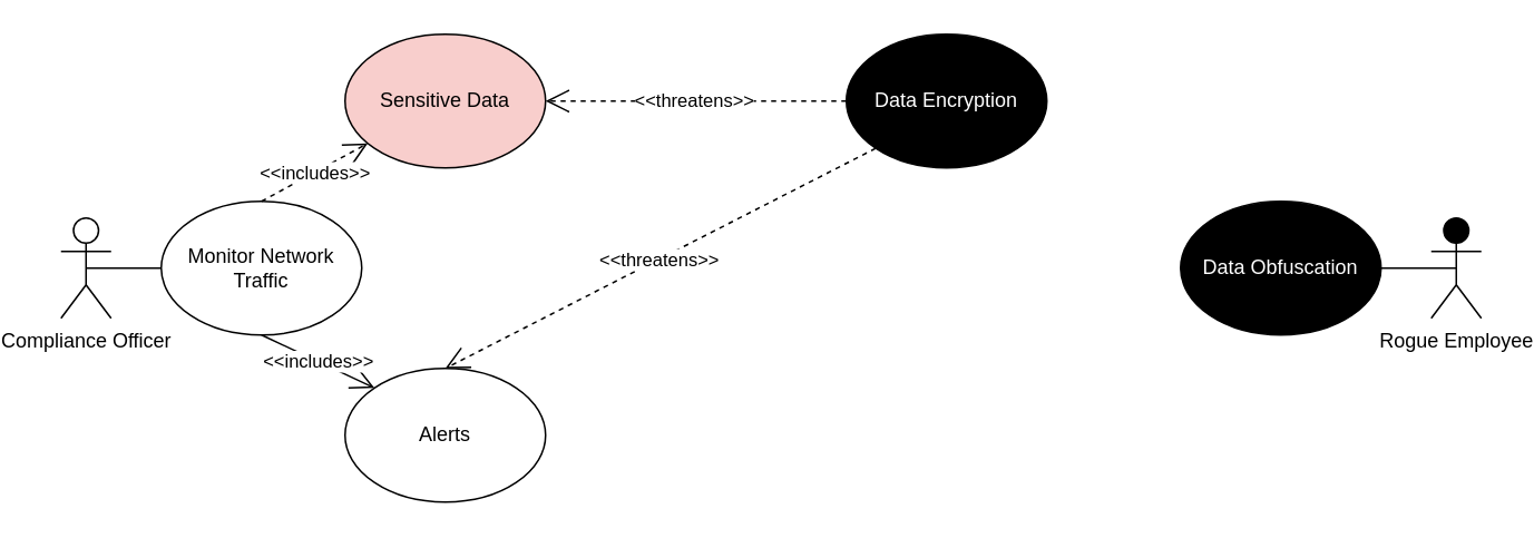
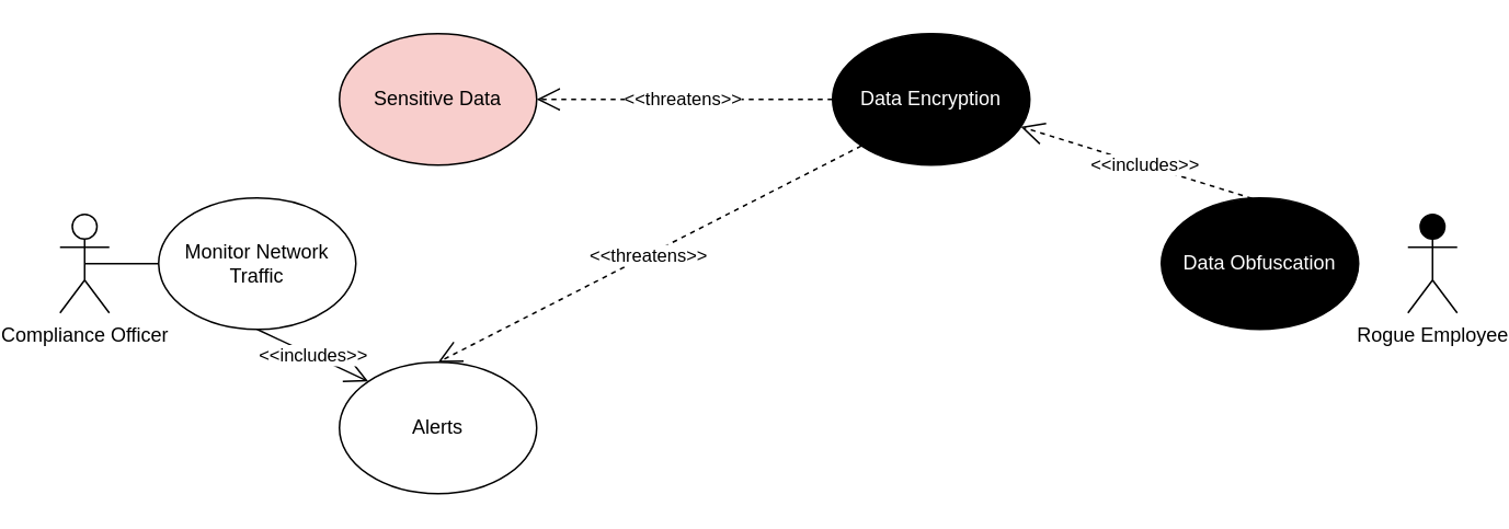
  <mxCell id="0" />
  <mxCell id="1" parent="0" />
  <mxCell id="2" value="Compliance Officer" style="shape=umlActor;verticalLabelPosition=bottom;verticalAlign=top;html=1;outlineConnect=0;" vertex="1" parent="1"><mxGeometry x="20" y="130" width="30" height="60" as="geometry" /></mxCell>
  <mxCell id="3" value="Monitor Network Traffic" style="ellipse;whiteSpace=wrap;html=1;" vertex="1" parent="1"><mxGeometry x="80" y="120" width="120" height="80" as="geometry" /></mxCell>
  <mxCell id="4" value="Sensitive Data" style="ellipse;whiteSpace=wrap;html=1;fillColor=#f8cecc;" vertex="1" parent="1"><mxGeometry x="190" y="20" width="120" height="80" as="geometry" /></mxCell>
  <mxCell id="5" value="Rogue Employee" style="shape=umlActor;verticalLabelPosition=bottom;verticalAlign=top;html=1;outlineConnect=0;fillColor=#000000;" vertex="1" parent="1"><mxGeometry x="840" y="130" width="30" height="60" as="geometry" /></mxCell>
  <mxCell id="6" value="Data Obfuscation" style="ellipse;whiteSpace=wrap;html=1;fontColor=#FFFFFF;fillColor=#000000;" vertex="1" parent="1"><mxGeometry x="690" y="120" width="120" height="80" as="geometry" /></mxCell>
  <mxCell id="7" value="" style="endArrow=none;html=1;rounded=0;exitX=0.5;exitY=0.5;exitDx=0;exitDy=0;exitPerimeter=0;entryX=0;entryY=0.5;entryDx=0;entryDy=0;" edge="1" parent="1" source="2" target="3"><mxGeometry width="50" height="50" relative="1" as="geometry"><mxPoint x="250" y="190" as="sourcePoint" /><mxPoint x="300" y="140" as="targetPoint" /></mxGeometry></mxCell>
- <mxCell id="8" value="&amp;lt;&amp;lt;includes&amp;gt;&amp;gt;" style="endArrow=open;endSize=12;dashed=1;html=1;rounded=0;exitX=0.5;exitY=0;exitDx=0;exitDy=0;" edge="1" parent="1" source="3" target="4"><mxGeometry x="0.006" width="160" relative="1" as="geometry"><mxPoint x="270" y="160" as="sourcePoint" /><mxPoint x="430" y="160" as="targetPoint" /><mxPoint as="offset" /></mxGeometry></mxCell>
  <mxCell id="9" value="Alerts" style="ellipse;whiteSpace=wrap;html=1;" vertex="1" parent="1"><mxGeometry x="190" y="220" width="120" height="80" as="geometry" /></mxCell>
  <mxCell id="10" value="&amp;lt;&amp;lt;includes&amp;gt;&amp;gt;" style="endArrow=open;endSize=12;dashed=0;html=1;rounded=0;exitX=0.5;exitY=1;exitDx=0;exitDy=0;entryX=0;entryY=0;entryDx=0;entryDy=0;" edge="1" parent="1" source="3" target="9"><mxGeometry x="0.006" width="160" relative="1" as="geometry"><mxPoint x="150" y="130" as="sourcePoint" /><mxPoint x="214" y="95" as="targetPoint" /><mxPoint as="offset" /></mxGeometry></mxCell>
  <mxCell id="11" value="&amp;lt;&amp;lt;threatens&amp;gt;&amp;gt;" style="endArrow=open;endSize=12;dashed=1;html=1;rounded=0;exitX=0;exitY=0.5;exitDx=0;exitDy=0;entryX=1;entryY=0.5;entryDx=0;entryDy=0;" edge="1" parent="1" source="13" target="4"><mxGeometry x="0.006" width="160" relative="1" as="geometry"><mxPoint x="290" y="130" as="sourcePoint" /><mxPoint x="354" y="95" as="targetPoint" /><mxPoint as="offset" /></mxGeometry></mxCell>
- <mxCell id="12" value="" style="endArrow=none;html=1;rounded=0;exitX=1;exitY=0.5;exitDx=0;exitDy=0;entryX=0.5;entryY=0.5;entryDx=0;entryDy=0;entryPerimeter=0;" edge="1" parent="1" source="6" target="5"><mxGeometry width="50" height="50" relative="1" as="geometry"><mxPoint x="500" y="190" as="sourcePoint" /><mxPoint x="550" y="140" as="targetPoint" /></mxGeometry></mxCell>
  <mxCell id="13" value="Data Encryption" style="ellipse;whiteSpace=wrap;html=1;fontColor=#FFFFFF;fillColor=#000000;" vertex="1" parent="1"><mxGeometry x="490" y="20" width="120" height="80" as="geometry" /></mxCell>
+ <mxCell id="14" value="&amp;lt;&amp;lt;includes&amp;gt;&amp;gt;" style="endArrow=open;endSize=12;dashed=1;html=1;rounded=0;exitX=0.556;exitY=0.048;exitDx=0;exitDy=0;exitPerimeter=0;" edge="1" parent="1" source="6" target="13"><mxGeometry x="0.006" width="160" relative="1" as="geometry"><mxPoint x="320" y="130" as="sourcePoint" /><mxPoint x="384" y="95" as="targetPoint" /><mxPoint as="offset" /></mxGeometry></mxCell>
  <mxCell id="15" value="&amp;lt;&amp;lt;threatens&amp;gt;&amp;gt;" style="endArrow=open;endSize=12;dashed=1;html=1;rounded=0;exitX=0;exitY=1;exitDx=0;exitDy=0;entryX=0.5;entryY=0;entryDx=0;entryDy=0;" edge="1" parent="1" source="13" target="9"><mxGeometry x="0.006" width="160" relative="1" as="geometry"><mxPoint x="570" y="70" as="sourcePoint" /><mxPoint x="460" y="70" as="targetPoint" /><mxPoint as="offset" /></mxGeometry></mxCell>
